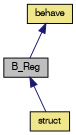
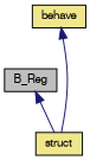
  digraph {
    node [color=black fillcolor=khaki fontname=FreeSans fontsize=10 shape=record style=filled]
    edge [color=midnightblue dir=back fontname=FreeSans fontsize=10 labelfontname=FreeSans labelfontsize=10 style=solid]
    n1 [fillcolor=grey75 fontcolor=black height=0.2 label=B_Reg width=0.4]
    n2 [height=0.2 label=struct width=0.4]
    n3 [height=0.2 label=behave width=0.4]
    n1 -> n2
-   n3 -> n1
+   n3 -> n2
  }
